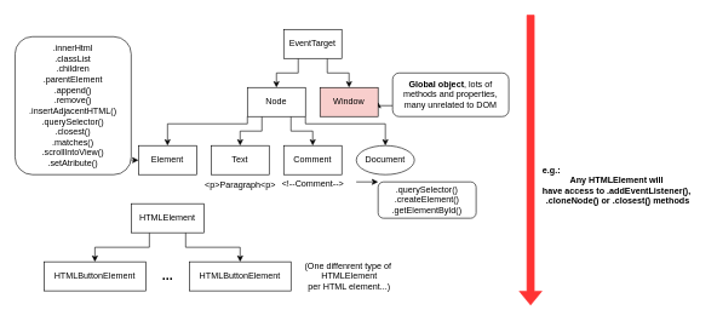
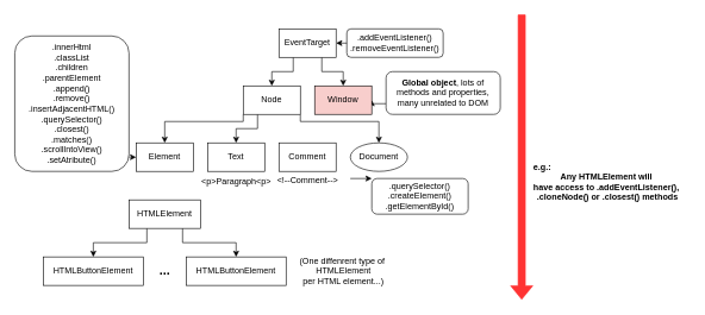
  <mxCell id="0" />
  <mxCell id="1" parent="0" />
  <mxCell id="2" style="edgeStyle=orthogonalEdgeStyle;rounded=0;orthogonalLoop=1;jettySize=auto;html=1;exitX=0.25;exitY=1;exitDx=0;exitDy=0;entryX=0.5;entryY=0;entryDx=0;entryDy=0;" edge="1" parent="1" source="6" target="7"><mxGeometry relative="1" as="geometry" /></mxCell>
- <mxCell id="3" style="edgeStyle=orthogonalEdgeStyle;rounded=0;orthogonalLoop=1;jettySize=auto;html=1;exitX=0.75;exitY=1;exitDx=0;exitDy=0;entryX=0.5;entryY=0;entryDx=0;entryDy=0;" edge="1" parent="1" source="6" target="8"><mxGeometry relative="1" as="geometry" /></mxCell>
  <mxCell id="4" style="edgeStyle=orthogonalEdgeStyle;rounded=0;orthogonalLoop=1;jettySize=auto;html=1;exitX=1;exitY=1;exitDx=0;exitDy=0;entryX=0.5;entryY=0;entryDx=0;entryDy=0;" edge="1" parent="1" source="6" target="9"><mxGeometry relative="1" as="geometry"><Array as="points"><mxPoint x="420" y="170" /><mxPoint x="530" y="170" /></Array></mxGeometry></mxCell>
  <mxCell id="5" style="edgeStyle=orthogonalEdgeStyle;rounded=0;orthogonalLoop=1;jettySize=auto;html=1;exitX=0;exitY=1;exitDx=0;exitDy=0;entryX=0.5;entryY=0;entryDx=0;entryDy=0;" edge="1" parent="1" source="6" target="10"><mxGeometry relative="1" as="geometry"><Array as="points"><mxPoint x="340" y="170" /><mxPoint x="230" y="170" /></Array></mxGeometry></mxCell>
  <mxCell id="6" value="Node" style="rounded=0;whiteSpace=wrap;html=1;" vertex="1" parent="1"><mxGeometry x="340" y="120" width="80" height="40" as="geometry" /></mxCell>
  <mxCell id="7" value="Text" style="rounded=0;whiteSpace=wrap;html=1;" vertex="1" parent="1"><mxGeometry x="290" y="200" width="80" height="40" as="geometry" /></mxCell>
  <mxCell id="8" value="Comment" style="rounded=0;whiteSpace=wrap;html=1;" vertex="1" parent="1"><mxGeometry x="390" y="200" width="80" height="40" as="geometry" /></mxCell>
  <mxCell id="9" value="Document" style="ellipse;whiteSpace=wrap;html=1;" vertex="1" parent="1"><mxGeometry x="490" y="200" width="80" height="40" as="geometry" /></mxCell>
  <mxCell id="10" value="Element" style="rounded=0;whiteSpace=wrap;html=1;" vertex="1" parent="1"><mxGeometry x="190" y="200" width="80" height="40" as="geometry" /></mxCell>
  <mxCell id="11" style="edgeStyle=orthogonalEdgeStyle;rounded=0;orthogonalLoop=1;jettySize=auto;html=1;exitX=0.25;exitY=1;exitDx=0;exitDy=0;entryX=0.5;entryY=0;entryDx=0;entryDy=0;" edge="1" parent="1" source="13" target="14"><mxGeometry relative="1" as="geometry" /></mxCell>
  <mxCell id="12" style="edgeStyle=orthogonalEdgeStyle;rounded=0;orthogonalLoop=1;jettySize=auto;html=1;exitX=0.75;exitY=1;exitDx=0;exitDy=0;entryX=0.5;entryY=0;entryDx=0;entryDy=0;" edge="1" parent="1" source="13" target="16"><mxGeometry relative="1" as="geometry" /></mxCell>
  <mxCell id="13" value="HTMLElement" style="rounded=0;whiteSpace=wrap;html=1;" vertex="1" parent="1"><mxGeometry x="180" y="280" width="100" height="40" as="geometry" /></mxCell>
  <mxCell id="14" value="HTMLButtonElement" style="rounded=0;whiteSpace=wrap;html=1;" vertex="1" parent="1"><mxGeometry x="60" y="360" width="140" height="40" as="geometry" /></mxCell>
  <mxCell id="15" value="&lt;font style=&quot;font-size: 18px;&quot;&gt;&lt;b&gt;...&lt;/b&gt;&lt;/font&gt;" style="text;html=1;align=center;verticalAlign=middle;resizable=0;points=[];autosize=1;strokeColor=none;fillColor=none;" vertex="1" parent="1"><mxGeometry x="210" y="360" width="40" height="40" as="geometry" /></mxCell>
  <mxCell id="16" value="HTMLButtonElement" style="rounded=0;whiteSpace=wrap;html=1;" vertex="1" parent="1"><mxGeometry x="260" y="360" width="140" height="40" as="geometry" /></mxCell>
  <mxCell id="17" value=".innerHtml&lt;div&gt;.classList&lt;/div&gt;&lt;div&gt;.children&lt;/div&gt;&lt;div&gt;.parentElement&lt;/div&gt;&lt;div&gt;.append()&lt;/div&gt;&lt;div&gt;.remove()&lt;/div&gt;&lt;div&gt;.insertAdjacentHTML()&lt;/div&gt;&lt;div&gt;.querySelector()&lt;/div&gt;&lt;div&gt;.closest()&lt;/div&gt;&lt;div&gt;.matches()&lt;/div&gt;&lt;div&gt;.scrollIntoView()&lt;/div&gt;&lt;div&gt;.setAtribute()&lt;/div&gt;" style="rounded=1;whiteSpace=wrap;html=1;" vertex="1" parent="1"><mxGeometry x="20" y="50" width="160" height="190" as="geometry" /></mxCell>
  <mxCell id="18" value="&amp;lt;p&amp;gt;Paragraph&amp;lt;p&amp;gt;" style="text;html=1;align=center;verticalAlign=middle;resizable=0;points=[];autosize=1;strokeColor=none;fillColor=none;" vertex="1" parent="1"><mxGeometry x="270" y="240" width="120" height="30" as="geometry" /></mxCell>
  <mxCell id="19" value="&amp;lt;!--Comment--&amp;gt;" style="text;html=1;align=center;verticalAlign=middle;resizable=0;points=[];autosize=1;strokeColor=none;fillColor=none;" vertex="1" parent="1"><mxGeometry x="375" y="238" width="110" height="30" as="geometry" /></mxCell>
  <mxCell id="20" value="(One diffenrent type of&amp;nbsp;&lt;div&gt;HTMLElement&lt;div&gt;per HTML element...)&lt;/div&gt;&lt;/div&gt;" style="text;html=1;align=center;verticalAlign=middle;resizable=0;points=[];autosize=1;strokeColor=none;fillColor=none;" vertex="1" parent="1"><mxGeometry x="405" y="350" width="150" height="60" as="geometry" /></mxCell>
  <mxCell id="21" value="" style="shape=flexArrow;endArrow=classic;html=1;rounded=0;strokeColor=#FF3333;fillColor=#FF3333;" edge="1" parent="1"><mxGeometry width="50" height="50" relative="1" as="geometry"><mxPoint x="730" y="20" as="sourcePoint" /><mxPoint x="730" y="420" as="targetPoint" /></mxGeometry></mxCell>
  <mxCell id="22" value="&lt;div style=&quot;text-align: left;&quot;&gt;&lt;b&gt;e.g.:&amp;nbsp;&lt;/b&gt;&lt;/div&gt;&lt;div&gt;&lt;b&gt;Any HTMLElement will&amp;nbsp;&lt;/b&gt;&lt;/div&gt;&lt;div&gt;&lt;b&gt;have access to&amp;nbsp;&lt;span style=&quot;background-color: initial;&quot;&gt;.addEventListener(),&amp;nbsp;&lt;/span&gt;&lt;/b&gt;&lt;/div&gt;&lt;div&gt;&lt;b&gt;&lt;span style=&quot;background-color: initial;&quot;&gt;.cloneNode()&amp;nbsp;&lt;/span&gt;&lt;span style=&quot;background-color: initial;&quot;&gt;or .closest() methods&lt;/span&gt;&lt;/b&gt;&lt;/div&gt;" style="text;html=1;align=center;verticalAlign=middle;resizable=0;points=[];autosize=1;strokeColor=none;fillColor=none;" vertex="1" parent="1"><mxGeometry x="735" y="220" width="230" height="70" as="geometry" /></mxCell>
  <mxCell id="23" style="edgeStyle=orthogonalEdgeStyle;rounded=0;orthogonalLoop=1;jettySize=auto;html=1;exitX=1;exitY=0.895;exitDx=0;exitDy=0;entryX=0;entryY=0.5;entryDx=0;entryDy=0;exitPerimeter=0;" edge="1" parent="1" source="17" target="10"><mxGeometry relative="1" as="geometry" /></mxCell>
+ <mxCell id="24" value=".addEventListener()&lt;div&gt;.removeEventListener()&lt;/div&gt;" style="rounded=1;whiteSpace=wrap;html=1;" vertex="1" parent="1"><mxGeometry x="485" y="40" width="135" height="40" as="geometry" /></mxCell>
  <mxCell id="25" style="edgeStyle=orthogonalEdgeStyle;rounded=0;orthogonalLoop=1;jettySize=auto;html=1;exitX=0.25;exitY=1;exitDx=0;exitDy=0;entryX=0.5;entryY=0;entryDx=0;entryDy=0;" edge="1" parent="1" source="28" target="6"><mxGeometry relative="1" as="geometry" /></mxCell>
  <mxCell id="26" style="edgeStyle=orthogonalEdgeStyle;rounded=0;orthogonalLoop=1;jettySize=auto;html=1;exitX=0.75;exitY=1;exitDx=0;exitDy=0;entryX=0.5;entryY=0;entryDx=0;entryDy=0;" edge="1" parent="1" source="28" target="30"><mxGeometry relative="1" as="geometry" /></mxCell>
+ <mxCell id="27" style="edgeStyle=orthogonalEdgeStyle;rounded=0;orthogonalLoop=1;jettySize=auto;html=1;exitX=0;exitY=0.5;exitDx=0;exitDy=0;entryX=1;entryY=0.5;entryDx=0;entryDy=0;" edge="1" parent="1" source="24" target="28"><mxGeometry relative="1" as="geometry" /></mxCell>
  <mxCell id="28" value="EventTarget" style="rounded=0;whiteSpace=wrap;html=1;" vertex="1" parent="1"><mxGeometry x="390" y="40" width="80" height="40" as="geometry" /></mxCell>
  <mxCell id="29" style="edgeStyle=orthogonalEdgeStyle;rounded=0;orthogonalLoop=1;jettySize=auto;html=1;exitX=0;exitY=0.75;exitDx=0;exitDy=0;entryX=1;entryY=0.5;entryDx=0;entryDy=0;" edge="1" parent="1" target="30"><mxGeometry relative="1" as="geometry"><mxPoint x="540" y="145" as="sourcePoint" /></mxGeometry></mxCell>
  <mxCell id="30" value="Window" style="rounded=0;whiteSpace=wrap;html=1;fillColor=#f8cecc;" vertex="1" parent="1"><mxGeometry x="440" y="120" width="80" height="40" as="geometry" /></mxCell>
  <mxCell id="31" value="&lt;b&gt;Global object&lt;/b&gt;, lots of methods and properties, many unrelated to DOM" style="rounded=1;whiteSpace=wrap;html=1;" vertex="1" parent="1"><mxGeometry x="540" y="100" width="160" height="60" as="geometry" /></mxCell>
  <mxCell id="32" value=".querySelector()&lt;div&gt;.createElement()&lt;/div&gt;&lt;div&gt;.getElementById()&lt;/div&gt;" style="rounded=1;whiteSpace=wrap;html=1;" vertex="1" parent="1"><mxGeometry x="520" y="250" width="135" height="50" as="geometry" /></mxCell>
  <mxCell id="33" style="edgeStyle=orthogonalEdgeStyle;rounded=0;orthogonalLoop=1;jettySize=auto;html=1;exitX=1.045;exitY=0.4;exitDx=0;exitDy=0;entryX=0;entryY=0;entryDx=0;entryDy=0;exitPerimeter=0;" edge="1" parent="1" source="19" target="32"><mxGeometry relative="1" as="geometry" /></mxCell>
